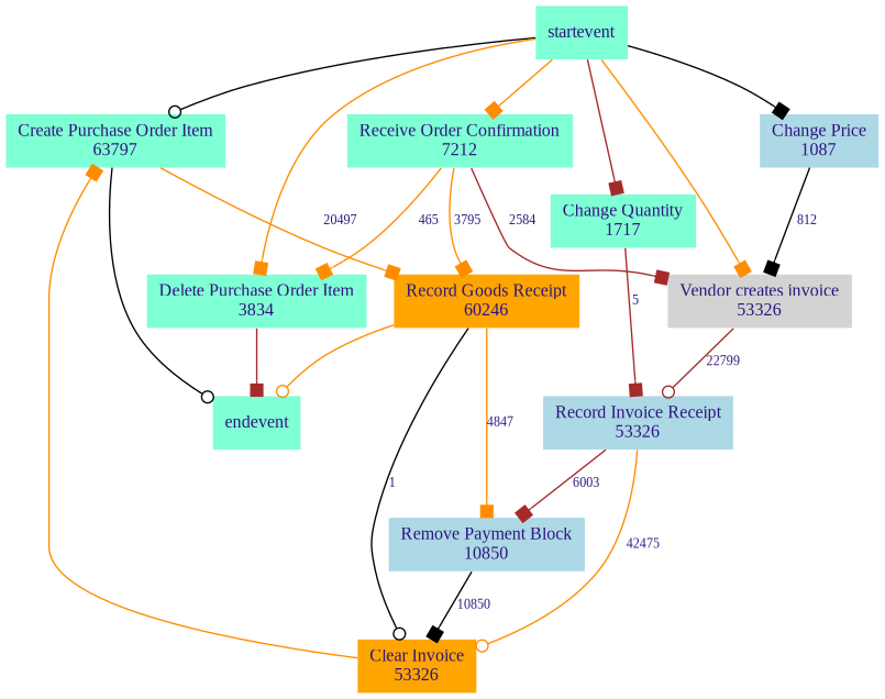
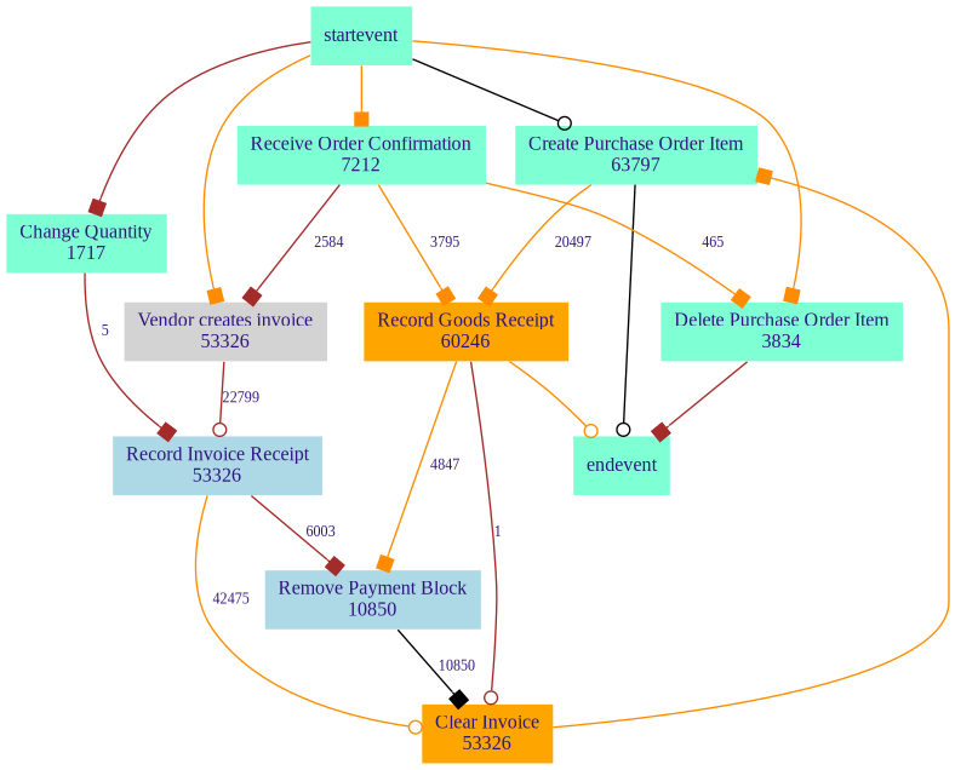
  digraph {
    fontname="Liberation Serif"
    node [color="#2d137d" fillcolor=aquamarine fontcolor="#2d137d" fontname="Liberation Serif" fontsize=12.0 shape=plaintext style=filled]
    edge [arrowhead=box color=darkorange fontcolor="#2d137d" fontname="Liberation Serif" fontsize=9.0]
    n1 [label="Create Purchase Order Item\n63797"]
    n2 [fillcolor=orange label="Record Goods Receipt\n60246"]
    endevent
    n4 [fillcolor=orange label="Clear Invoice\n53326"]
    n5 [fillcolor=lightblue label="Remove Payment Block\n10850"]
    n6 [label="Receive Order Confirmation\n7212"]
    n7 [fillcolor=lightgrey label="Vendor creates invoice\n53326"]
    n8 [label="Delete Purchase Order Item\n3834"]
    n9 [fillcolor=lightblue label="Record Invoice Receipt\n53326"]
    n10 [label="Change Quantity\n1717"]
-   n11 [fillcolor=lightblue label="Change Price\n1087"]
    startevent
    n1 -> n2 [label=20497]
    n1 -> endevent [arrowhead=odot color=black]
    n2 -> endevent [arrowhead=odot]
-   n2 -> n4 [arrowhead=odot color=black label=1]
+   n2 -> n4 [arrowhead=odot color=brown label=1]
    n2 -> n5 [label=4847]
    n4 -> n1
    n5 -> n4 [color=black label=10850]
    n6 -> n2 [label=3795]
    n6 -> n7 [color=brown label=2584]
    n6 -> n8 [label=465]
    n7 -> n9 [arrowhead=odot color=brown label=22799]
    n8 -> endevent [color=brown]
    n9 -> n4 [arrowhead=odot label=42475]
    n9 -> n5 [color=brown label=6003]
    n10 -> n9 [color=brown label=5]
-   n11 -> n7 [color=black label=812]
    startevent -> n1 [arrowhead=odot color=black]
    startevent -> n6
    startevent -> n7
    startevent -> n8
    startevent -> n10 [color=brown]
-   startevent -> n11 [color=black]
  }
